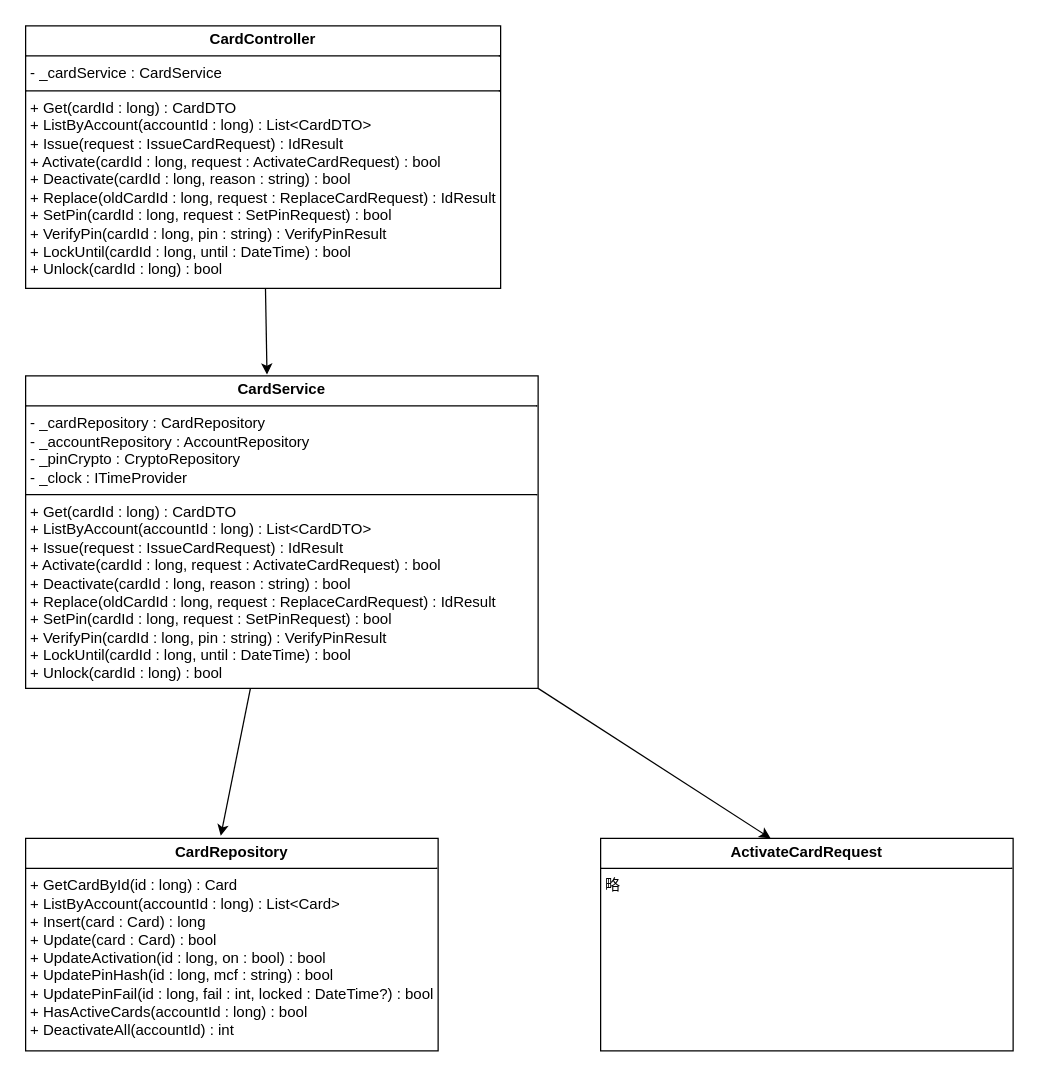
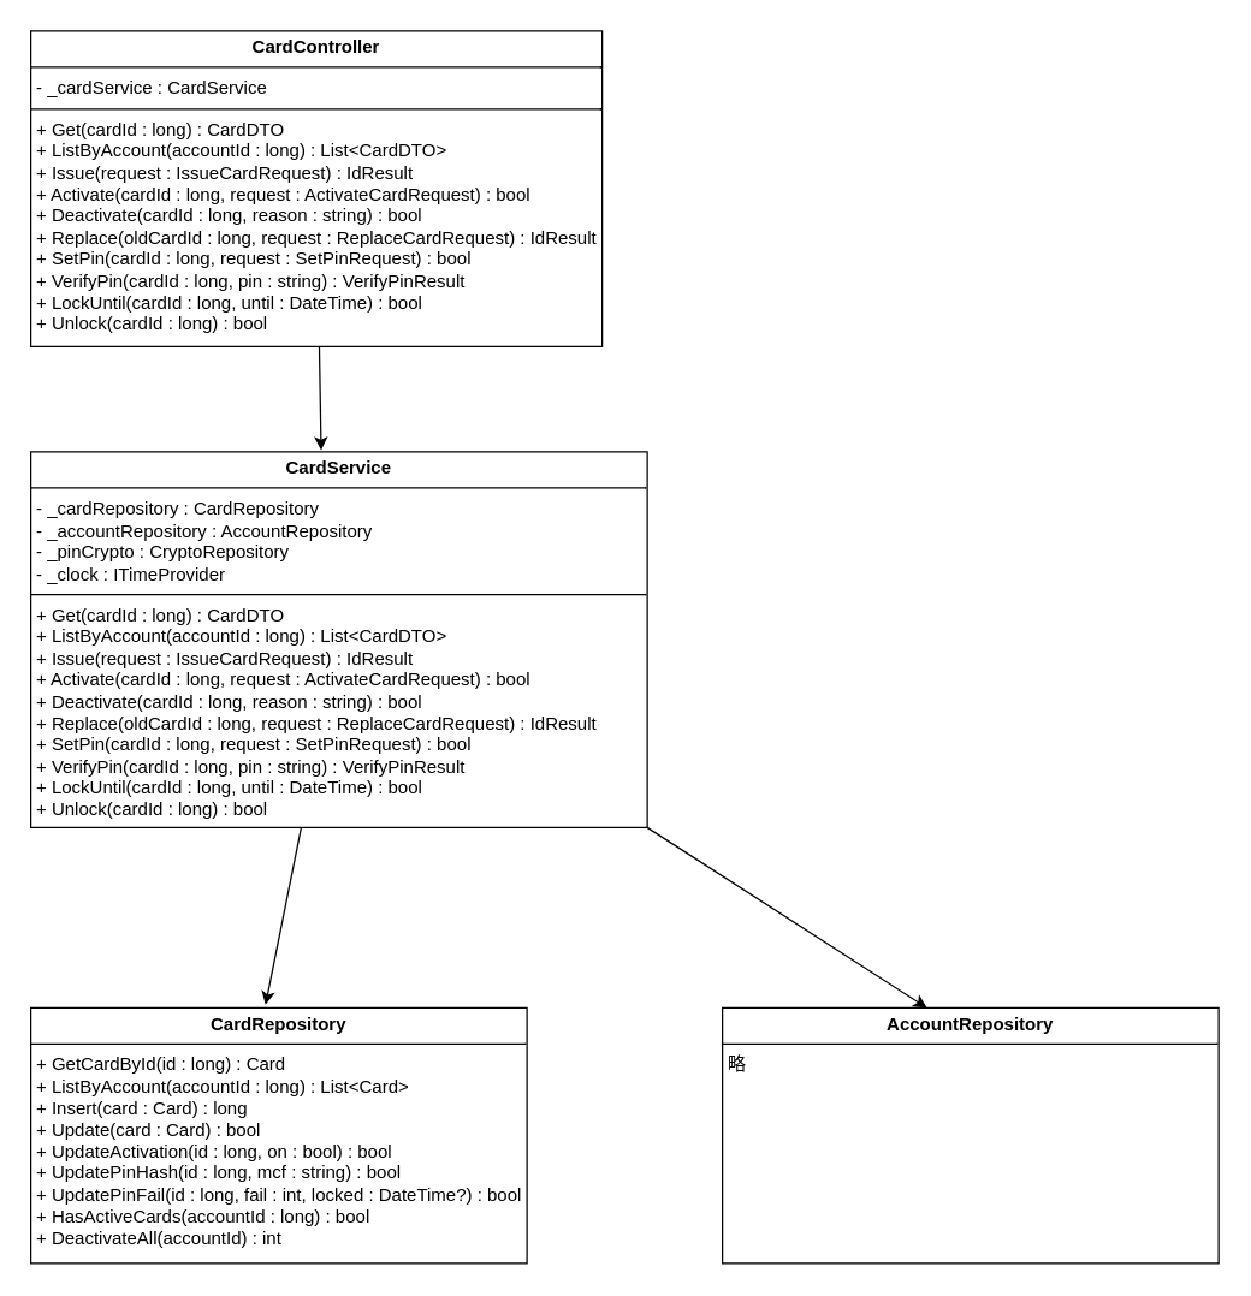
  <mxCell id="0" />
  <mxCell id="1" parent="0" />
  <mxCell id="2" value="&lt;p style=&quot;margin:0px;margin-top:4px;text-align:center;&quot;&gt;&lt;b&gt;CardController&lt;/b&gt;&lt;/p&gt;&lt;hr size=&quot;1&quot; style=&quot;border-style:solid;&quot;&gt;&lt;p style=&quot;margin:0px;margin-left:4px;&quot;&gt;- _cardService : CardService&lt;/p&gt;&lt;hr size=&quot;1&quot; style=&quot;border-style:solid;&quot;&gt;&lt;p style=&quot;margin:0px;margin-left:4px;&quot;&gt;+ Get(cardId : long) : CardDTO&lt;/p&gt;&lt;p style=&quot;margin:0px;margin-left:4px;&quot;&gt;+ ListByAccount(accountId : long) : List&amp;lt;CardDTO&amp;gt;&lt;/p&gt;&lt;p style=&quot;margin:0px;margin-left:4px;&quot;&gt;+ Issue(request : IssueCardRequest) : IdResult&lt;/p&gt;&lt;p style=&quot;margin:0px;margin-left:4px;&quot;&gt;+ Activate(cardId : long, request : ActivateCardRequest) : bool&lt;/p&gt;&lt;p style=&quot;margin:0px;margin-left:4px;&quot;&gt;+ Deactivate(cardId : long, reason : string) : bool&lt;/p&gt;&lt;p style=&quot;margin:0px;margin-left:4px;&quot;&gt;+ Replace(oldCardId : long, request : ReplaceCardRequest) : IdResult&lt;/p&gt;&lt;p style=&quot;margin:0px;margin-left:4px;&quot;&gt;+ SetPin(cardId : long, request : SetPinRequest) : bool&lt;/p&gt;&lt;p style=&quot;margin:0px;margin-left:4px;&quot;&gt;+ VerifyPin(cardId : long, pin : string) : VerifyPinResult&lt;/p&gt;&lt;p style=&quot;margin:0px;margin-left:4px;&quot;&gt;+ LockUntil(cardId : long, until : DateTime) : bool&lt;/p&gt;&lt;p style=&quot;margin:0px;margin-left:4px;&quot;&gt;+ Unlock(cardId : long) : bool&lt;/p&gt;" style="verticalAlign=top;align=left;overflow=fill;html=1;whiteSpace=wrap;" parent="1" vertex="1"><mxGeometry x="20" y="20" width="380" height="210" as="geometry" /></mxCell>
  <mxCell id="3" value="&lt;p style=&quot;margin:0px;margin-top:4px;text-align:center;&quot;&gt;&lt;b&gt;CardService&lt;/b&gt;&lt;/p&gt;&lt;hr size=&quot;1&quot; style=&quot;border-style:solid;&quot;&gt;&lt;p style=&quot;margin:0px;margin-left:4px;&quot;&gt;- _cardRepository : CardRepository&lt;/p&gt;&lt;p style=&quot;margin:0px;margin-left:4px;&quot;&gt;- _accountRepository : AccountRepository&lt;/p&gt;&lt;p style=&quot;margin:0px;margin-left:4px;&quot;&gt;- _pinCrypto : CryptoRepository&lt;/p&gt;&lt;p style=&quot;margin:0px;margin-left:4px;&quot;&gt;- _clock : ITimeProvider&lt;/p&gt;&lt;hr size=&quot;1&quot; style=&quot;border-style:solid;&quot;&gt;&lt;p style=&quot;margin:0px;margin-left:4px;&quot;&gt;+ Get(cardId : long) : CardDTO&lt;/p&gt;&lt;p style=&quot;margin:0px;margin-left:4px;&quot;&gt;+ ListByAccount(accountId : long) : List&amp;lt;CardDTO&amp;gt;&lt;/p&gt;&lt;p style=&quot;margin:0px;margin-left:4px;&quot;&gt;+ Issue(request : IssueCardRequest) : IdResult&lt;/p&gt;&lt;p style=&quot;margin:0px;margin-left:4px;&quot;&gt;+ Activate(cardId : long, request : ActivateCardRequest) : bool&lt;/p&gt;&lt;p style=&quot;margin:0px;margin-left:4px;&quot;&gt;+ Deactivate(cardId : long, reason : string) : bool&lt;/p&gt;&lt;p style=&quot;margin:0px;margin-left:4px;&quot;&gt;+ Replace(oldCardId : long, request : ReplaceCardRequest) : IdResult&lt;/p&gt;&lt;p style=&quot;margin:0px;margin-left:4px;&quot;&gt;+ SetPin(cardId : long, request : SetPinRequest) : bool&lt;/p&gt;&lt;p style=&quot;margin:0px;margin-left:4px;&quot;&gt;+ VerifyPin(cardId : long, pin : string) : VerifyPinResult&lt;/p&gt;&lt;p style=&quot;margin:0px;margin-left:4px;&quot;&gt;+ LockUntil(cardId : long, until : DateTime) : bool&lt;/p&gt;&lt;p style=&quot;margin:0px;margin-left:4px;&quot;&gt;+ Unlock(cardId : long) : bool&lt;/p&gt;" style="verticalAlign=top;align=left;overflow=fill;html=1;whiteSpace=wrap;" parent="1" vertex="1"><mxGeometry x="20" y="300" width="410" height="250" as="geometry" /></mxCell>
  <mxCell id="4" value="&lt;p style=&quot;margin:0px;margin-top:4px;text-align:center;&quot;&gt;&lt;b&gt;CardRepository&lt;/b&gt;&lt;/p&gt;&lt;hr size=&quot;1&quot; style=&quot;border-style:solid;&quot;&gt;&lt;p style=&quot;margin:0px;margin-left:4px;&quot;&gt;&lt;/p&gt;&lt;p style=&quot;margin:0px;margin-left:4px;&quot;&gt;+ GetCardById(id : long) : Card&lt;/p&gt;&lt;p style=&quot;margin:0px;margin-left:4px;&quot;&gt;+ ListByAccount(accountId : long) : List&amp;lt;Card&amp;gt;&lt;/p&gt;&lt;p style=&quot;margin:0px;margin-left:4px;&quot;&gt;+ Insert(card : Card) : long&lt;/p&gt;&lt;p style=&quot;margin:0px;margin-left:4px;&quot;&gt;+ Update(card : Card) : bool&lt;/p&gt;&lt;p style=&quot;margin:0px;margin-left:4px;&quot;&gt;+ UpdateActivation(id : long, on : bool) : bool&lt;/p&gt;&lt;p style=&quot;margin:0px;margin-left:4px;&quot;&gt;+ UpdatePinHash(id : long, mcf : string) : bool&lt;/p&gt;&lt;p style=&quot;margin:0px;margin-left:4px;&quot;&gt;+ UpdatePinFail(id : long, fail : int, locked : DateTime?) : bool&lt;/p&gt;&lt;p style=&quot;margin:0px;margin-left:4px;&quot;&gt;+ HasActiveCards(accountId : long) : bool&lt;/p&gt;&lt;p style=&quot;margin:0px;margin-left:4px;&quot;&gt;+ DeactivateAll(accountId) : int&lt;/p&gt;" style="verticalAlign=top;align=left;overflow=fill;html=1;whiteSpace=wrap;" parent="1" vertex="1"><mxGeometry x="20" y="670" width="330" height="170" as="geometry" /></mxCell>
- <mxCell id="5" value="&lt;p style=&quot;margin:0px;margin-top:4px;text-align:center;&quot;&gt;&lt;b&gt;ActivateCardRequest&lt;/b&gt;&lt;/p&gt;&lt;hr size=&quot;1&quot; style=&quot;border-style:solid;&quot;&gt;&lt;p style=&quot;margin:0px;margin-left:4px;&quot;&gt;&lt;/p&gt;&lt;p style=&quot;margin:0px;margin-left:4px;&quot;&gt;略&lt;/p&gt;" style="verticalAlign=top;align=left;overflow=fill;html=1;whiteSpace=wrap;" parent="1" vertex="1"><mxGeometry x="480" y="670" width="330" height="170" as="geometry" /></mxCell>
+ <mxCell id="5" value="&lt;p style=&quot;margin:0px;margin-top:4px;text-align:center;&quot;&gt;&lt;b&gt;AccountRepository&lt;/b&gt;&lt;/p&gt;&lt;hr size=&quot;1&quot; style=&quot;border-style:solid;&quot;&gt;&lt;p style=&quot;margin:0px;margin-left:4px;&quot;&gt;&lt;/p&gt;&lt;p style=&quot;margin:0px;margin-left:4px;&quot;&gt;略&lt;/p&gt;" style="verticalAlign=top;align=left;overflow=fill;html=1;whiteSpace=wrap;" parent="1" vertex="1"><mxGeometry x="480" y="670" width="330" height="170" as="geometry" /></mxCell>
  <mxCell id="6" style="edgeStyle=none;html=1;entryX=0.471;entryY=-0.004;entryDx=0;entryDy=0;entryPerimeter=0;" parent="1" source="2" target="3" edge="1"><mxGeometry relative="1" as="geometry" /></mxCell>
  <mxCell id="7" style="edgeStyle=none;html=1;entryX=0.473;entryY=-0.012;entryDx=0;entryDy=0;entryPerimeter=0;" parent="1" source="3" target="4" edge="1"><mxGeometry relative="1" as="geometry" /></mxCell>
  <mxCell id="8" style="edgeStyle=none;html=1;exitX=1;exitY=1;exitDx=0;exitDy=0;entryX=0.412;entryY=0;entryDx=0;entryDy=0;entryPerimeter=0;" parent="1" source="3" target="5" edge="1"><mxGeometry relative="1" as="geometry" /></mxCell>
